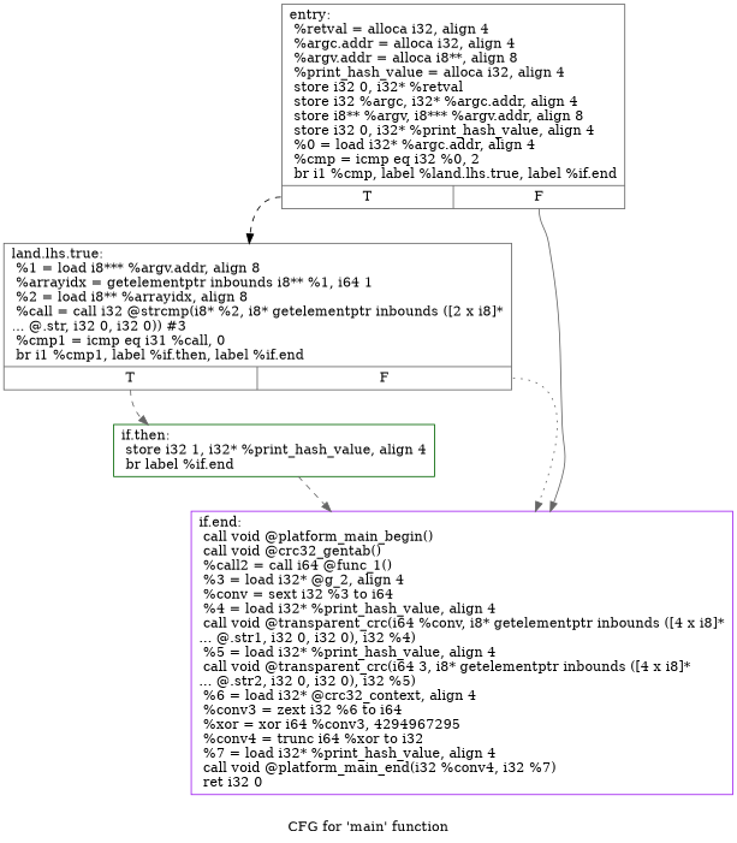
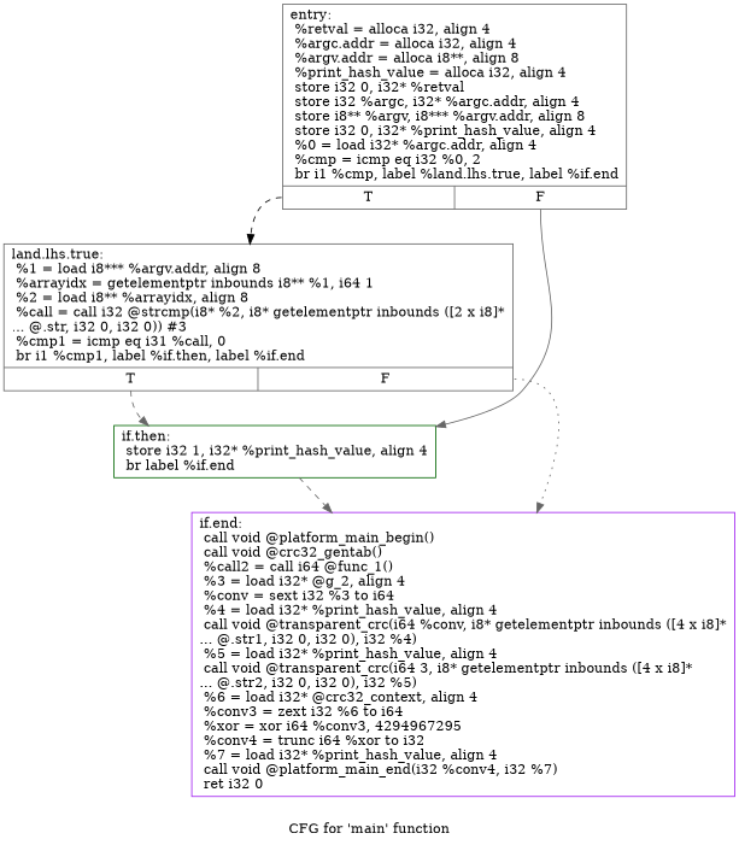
  digraph {
    label="CFG for 'main' function"
    node [color=gray40 shape=record]
    edge [color=gray40 style=dashed tailport=s0]
    n1 [label="{entry:\l  %retval = alloca i32, align 4\l  %argc.addr = alloca i32, align 4\l  %argv.addr = alloca i8**, align 8\l  %print_hash_value = alloca i32, align 4\l  store i32 0, i32* %retval\l  store i32 %argc, i32* %argc.addr, align 4\l  store i8** %argv, i8*** %argv.addr, align 8\l  store i32 0, i32* %print_hash_value, align 4\l  %0 = load i32* %argc.addr, align 4\l  %cmp = icmp eq i32 %0, 2\l  br i1 %cmp, label %land.lhs.true, label %if.end\l|{<s0>T|<s1>F}}"]
    n2 [label="{land.lhs.true:                                    \l  %1 = load i8*** %argv.addr, align 8\l  %arrayidx = getelementptr inbounds i8** %1, i64 1\l  %2 = load i8** %arrayidx, align 8\l  %call = call i32 @strcmp(i8* %2, i8* getelementptr inbounds ([2 x i8]*\l... @.str, i32 0, i32 0)) #3\l  %cmp1 = icmp eq i31 %call, 0\l  br i1 %cmp1, label %if.then, label %if.end\l|{<s0>T|<s1>F}}"]
    n3 [color=purple label="{if.end:                                           \l  call void @platform_main_begin()\l  call void @crc32_gentab()\l  %call2 = call i64 @func_1()\l  %3 = load i32* @g_2, align 4\l  %conv = sext i32 %3 to i64\l  %4 = load i32* %print_hash_value, align 4\l  call void @transparent_crc(i64 %conv, i8* getelementptr inbounds ([4 x i8]*\l... @.str1, i32 0, i32 0), i32 %4)\l  %5 = load i32* %print_hash_value, align 4\l  call void @transparent_crc(i64 3, i8* getelementptr inbounds ([4 x i8]*\l... @.str2, i32 0, i32 0), i32 %5)\l  %6 = load i32* @crc32_context, align 4\l  %conv3 = zext i32 %6 to i64\l  %xor = xor i64 %conv3, 4294967295\l  %conv4 = trunc i64 %xor to i32\l  %7 = load i32* %print_hash_value, align 4\l  call void @platform_main_end(i32 %conv4, i32 %7)\l  ret i32 0\l}"]
    n4 [color=darkgreen label="{if.then:                                          \l  store i32 1, i32* %print_hash_value, align 4\l  br label %if.end\l}"]
    n1 -> n2 [color=black]
-   n1 -> n3 [style=solid tailport=s1]
+   n1 -> n4 [style=solid tailport=s1]
    n2 -> n3 [style=dotted tailport=s1]
    n2 -> n4
    n4 -> n3
  }
